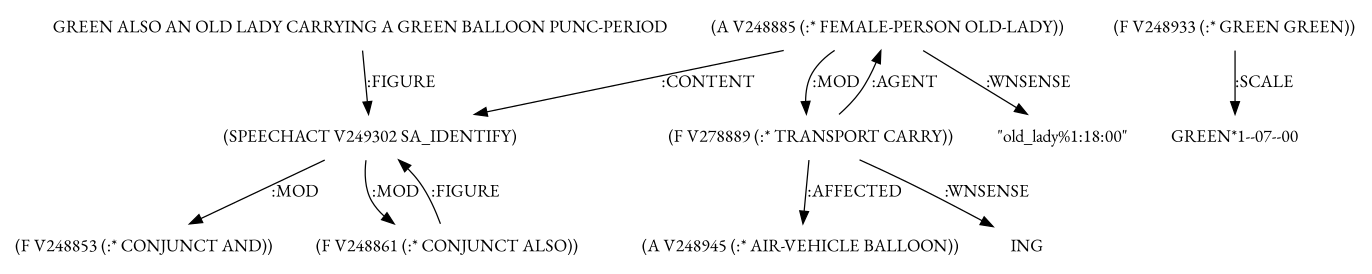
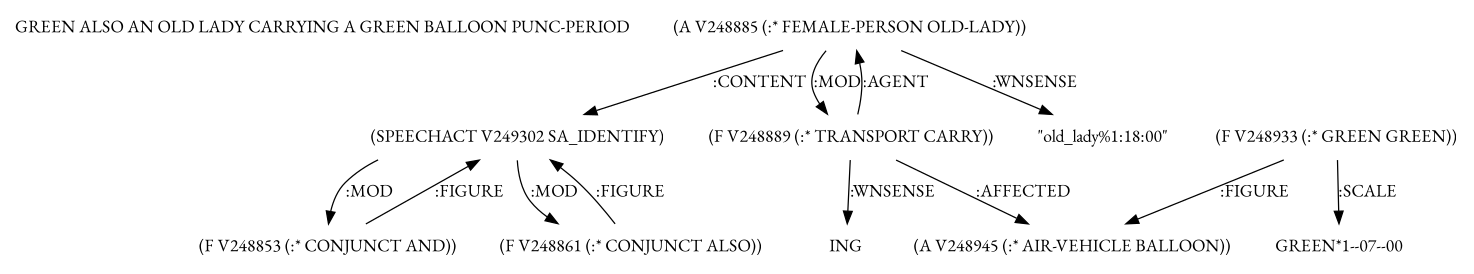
  digraph {
    fontname="EB Garamond"
    node [fontname="EB Garamond" shape=none]
    edge [fontname="EB Garamond"]
    n1 [label="GREEN ALSO AN OLD LADY CARRYING A GREEN BALLOON PUNC-PERIOD"]
    n2 [label="(SPEECHACT V249302 SA_IDENTIFY)"]
    n3 [label="(F V248853 (:* CONJUNCT AND))"]
    n4 [label="(F V248861 (:* CONJUNCT ALSO))"]
    n5 [label="(A V248885 (:* FEMALE-PERSON OLD-LADY))"]
-   n6 [label="(F V278889 (:* TRANSPORT CARRY))"]
+   n6 [label="(F V248889 (:* TRANSPORT CARRY))"]
    n7 [label="\"old_lady%1:18:00\""]
    n8 [label="(A V248945 (:* AIR-VEHICLE BALLOON))"]
    n9 [label=ING]
    n10 [label="(F V248933 (:* GREEN GREEN))"]
    n11 [label="GREEN*1--07--00"]
    n2 -> n3 [label=":MOD"]
    n2 -> n4 [label=":MOD"]
-   n1 -> n2 [label=":FIGURE"]
+   n3 -> n2 [label=":FIGURE"]
    n4 -> n2 [label=":FIGURE"]
    n5 -> n2 [label=":CONTENT"]
    n5 -> n6 [label=":MOD"]
    n5 -> n7 [label=":WNSENSE"]
    n6 -> n5 [label=":AGENT"]
    n6 -> n8 [label=":AFFECTED"]
    n6 -> n9 [label=":WNSENSE"]
+   n10 -> n8 [label=":FIGURE"]
    n10 -> n11 [label=":SCALE"]
  }
